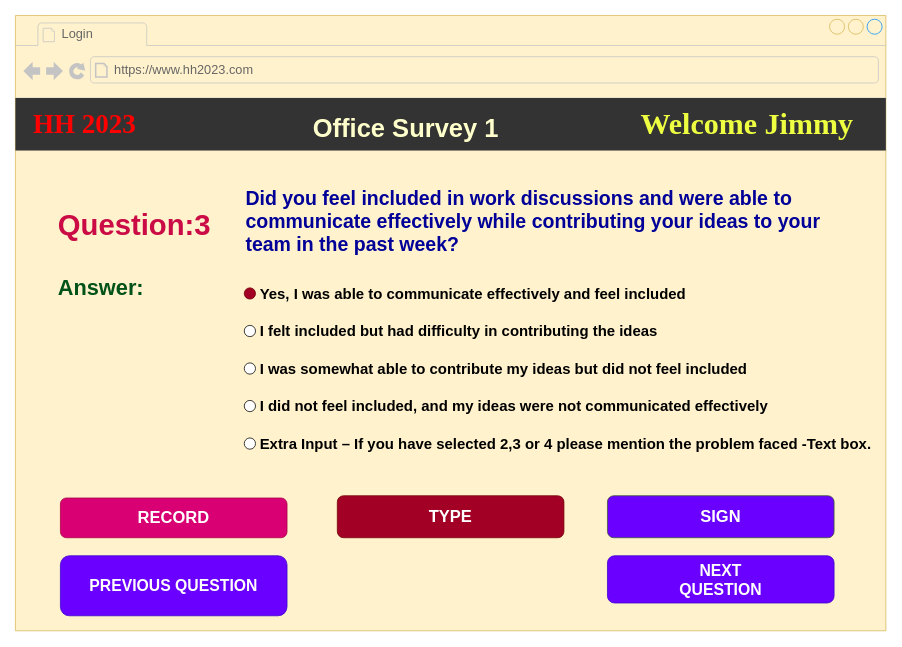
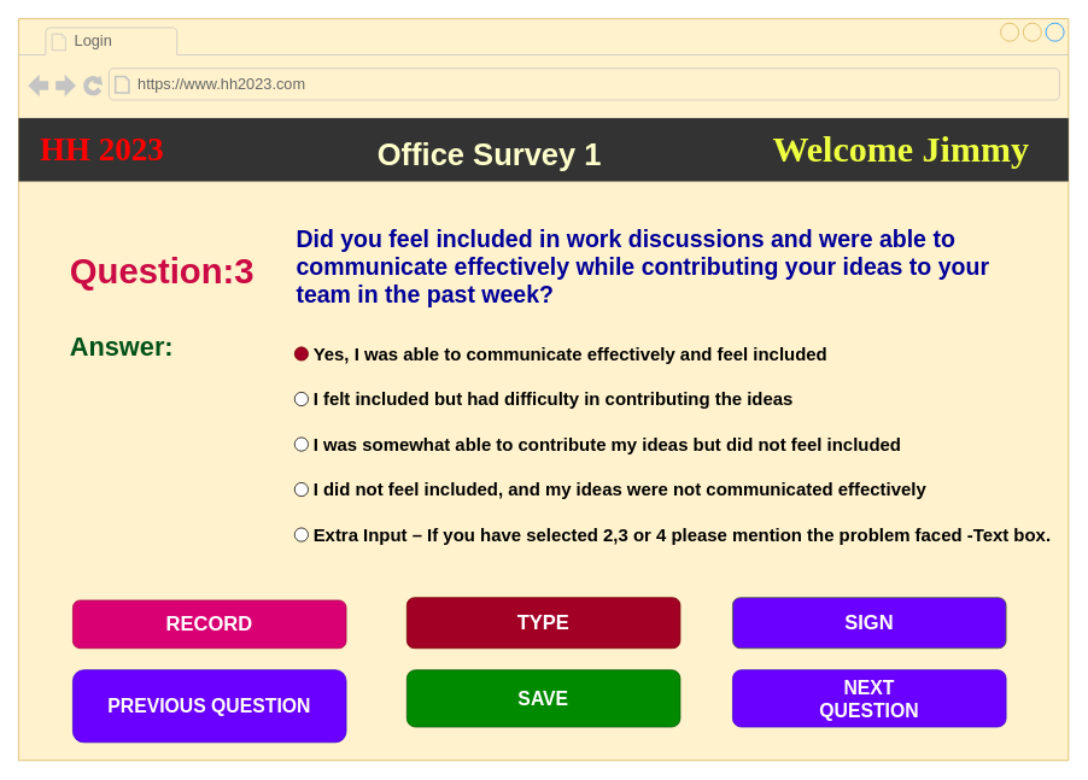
  <mxCell id="0" />
  <mxCell id="1" parent="0" />
  <mxCell id="2" value="" style="strokeWidth=1;shadow=0;dashed=0;align=left;html=1;shape=mxgraph.mockup.containers.browserWindow;rSize=0;strokeColor=#d6b656;strokeColor2=#008cff;strokeColor3=#c4c4c4;mainText=,;recursiveResize=0;fillColor=#fff2cc;fontColor=#135002;fontSize=26;labelBorderColor=default;" parent="1" vertex="1"><mxGeometry x="20" y="20" width="1160" height="820" as="geometry" /></mxCell>
  <mxCell id="3" value="Login" style="strokeWidth=1;shadow=0;dashed=0;align=center;html=1;shape=mxgraph.mockup.containers.anchor;fontSize=17;fontColor=#666666;align=left;whiteSpace=wrap;" parent="2" vertex="1"><mxGeometry x="60" y="12" width="150" height="26" as="geometry" /></mxCell>
  <mxCell id="4" value="https://www.hh2023.com" style="strokeWidth=1;shadow=0;dashed=0;align=center;html=1;shape=mxgraph.mockup.containers.anchor;rSize=0;fontSize=17;fontColor=#666666;align=left;" parent="2" vertex="1"><mxGeometry x="130" y="60" width="250" height="26" as="geometry" /></mxCell>
  <mxCell id="5" value="&lt;b style=&quot;font-size: 36px;&quot;&gt;&lt;font style=&quot;font-size: 36px;&quot; color=&quot;#ff0000&quot;&gt;HH 2023&lt;/font&gt;&lt;/b&gt;" style="shape=rect;strokeColor=none;fillColor=#333333;fontColor=#FFFFFF;align=left;spacing=16;fontSize=36;spacingLeft=8;whiteSpace=wrap;html=1;fontFamily=Verdana;" parent="2" vertex="1"><mxGeometry y="110" width="1160" height="70" as="geometry" /></mxCell>
  <mxCell id="6" value="Welcome Jimmy" style="text;verticalAlign=middle;align=center;fontColor=#EEFF41;fontSize=40;resizeHeight=1;whiteSpace=wrap;html=1;fontFamily=Tahoma;fontStyle=1" parent="5" vertex="1"><mxGeometry x="1" width="330" height="70" relative="1" as="geometry"><mxPoint x="-350" as="offset" /></mxGeometry></mxCell>
  <mxCell id="7" value="Office Survey 1" style="text;strokeColor=none;fillColor=none;html=1;fontSize=34;fontStyle=1;verticalAlign=middle;align=center;fontColor=#FFFFCC;" parent="5" vertex="1"><mxGeometry x="380" y="10" width="280" height="60" as="geometry" /></mxCell>
  <mxCell id="8" value="Question:3 " style="fillColor=none;strokeColor=none;align=left;fontSize=39;fontStyle=1;fontColor=#cb0b45;" parent="2" vertex="1"><mxGeometry x="55" y="240" width="215" height="70" as="geometry" /></mxCell>
  <mxCell id="9" value="Did you feel included in work discussions and were able to communicate effectively while contributing your ideas to your team in the past week?" style="fillColor=none;strokeColor=none;align=left;fontSize=26;fontStyle=1;fontColor=#000099;whiteSpace=wrap;" parent="2" vertex="1"><mxGeometry x="305" y="230" width="825" height="90" as="geometry" /></mxCell>
  <mxCell id="10" value="PREVIOUS QUESTION" style="rounded=1;fillColor=#6a00ff;strokeColor=#3700CC;html=1;whiteSpace=wrap;fontColor=#ffffff;align=center;verticalAlign=middle;fontStyle=1;fontSize=21;sketch=0;" parent="2" vertex="1"><mxGeometry x="60" y="720" width="302" height="80" as="geometry" /></mxCell>
  <mxCell id="11" value="NEXT&lt;br style=&quot;font-size: 21px;&quot;&gt;QUESTION" style="rounded=1;fillColor=#6a00ff;strokeColor=#3700CC;html=1;whiteSpace=wrap;fontColor=#ffffff;align=center;verticalAlign=middle;fontStyle=1;fontSize=21;sketch=0;" parent="2" vertex="1"><mxGeometry x="789" y="720" width="302" height="63" as="geometry" /></mxCell>
  <mxCell id="12" value="Answer: " style="align=left;fontSize=29;fontStyle=1;fillColor=none;fontColor=#005218;strokeColor=none;" parent="2" vertex="1"><mxGeometry x="55" y="325" width="240" height="70" as="geometry" /></mxCell>
+ <mxCell id="13" value="SAVE" style="rounded=1;fillColor=#008a00;strokeColor=#005700;html=1;whiteSpace=wrap;fontColor=#ffffff;align=center;verticalAlign=middle;fontStyle=1;fontSize=21;sketch=0;" parent="2" vertex="1"><mxGeometry x="429" y="720" width="302" height="63" as="geometry" /></mxCell>
  <mxCell id="14" value="RECORD" style="rounded=1;fillColor=#d80073;strokeColor=#A50040;html=1;whiteSpace=wrap;fontColor=#ffffff;align=center;verticalAlign=middle;fontStyle=1;fontSize=22;sketch=0;" parent="2" vertex="1"><mxGeometry x="60" y="643" width="302" height="53" as="geometry" /></mxCell>
  <mxCell id="15" value="TYPE" style="rounded=1;fillColor=#a20025;strokeColor=#6F0000;html=1;whiteSpace=wrap;fontColor=#ffffff;align=center;verticalAlign=middle;fontStyle=1;fontSize=22;sketch=0;" parent="2" vertex="1"><mxGeometry x="429" y="640" width="302" height="56" as="geometry" /></mxCell>
  <mxCell id="16" value="SIGN" style="rounded=1;fillColor=#6a00ff;strokeColor=#3A5431;html=1;whiteSpace=wrap;fontColor=#ffffff;align=center;verticalAlign=middle;fontStyle=1;fontSize=22;sketch=0;" parent="2" vertex="1"><mxGeometry x="789" y="640" width="302" height="56" as="geometry" /></mxCell>
  <mxCell id="17" value="&lt;h3&gt;Yes, I was able to communicate effectively and feel included&lt;/h3&gt;" style="shape=ellipse;fillColor=#a20025;strokeColor=#6F0000;html=1;align=left;spacingLeft=4;fontSize=17;fontColor=#000000;labelPosition=right;shadow=0;" vertex="1" parent="2"><mxGeometry x="305" y="363" width="15" height="15" as="geometry" /></mxCell>
  <mxCell id="18" value="&lt;h3&gt;I felt included but had difficulty in contributing the ideas&lt;/h3&gt;" style="shape=ellipse;html=1;align=left;spacingLeft=4;fontSize=17;labelPosition=right;shadow=0;" vertex="1" parent="2"><mxGeometry x="305" y="413" width="15" height="15" as="geometry" /></mxCell>
  <mxCell id="19" value="&lt;h3&gt;I was somewhat able to contribute my ideas but did not feel included&lt;/h3&gt;" style="shape=ellipse;html=1;align=left;spacingLeft=4;fontSize=17;labelPosition=right;shadow=0;" vertex="1" parent="2"><mxGeometry x="305" y="463" width="15" height="15" as="geometry" /></mxCell>
  <mxCell id="20" value="&lt;h3&gt;I did not feel included, and my ideas were not communicated effectively&lt;/h3&gt;" style="shape=ellipse;html=1;align=left;spacingLeft=4;fontSize=17;labelPosition=right;shadow=0;" vertex="1" parent="2"><mxGeometry x="305" y="513" width="15" height="15" as="geometry" /></mxCell>
  <mxCell id="21" value="&lt;h3&gt;Extra Input – If you have selected 2,3 or 4 please mention the problem faced -Text box.&lt;/h3&gt;" style="shape=ellipse;html=1;align=left;spacingLeft=4;fontSize=17;labelPosition=right;shadow=0;" vertex="1" parent="2"><mxGeometry x="305" y="563" width="15" height="15" as="geometry" /></mxCell>
